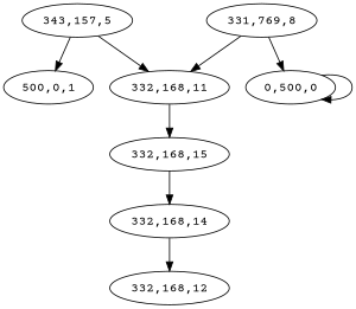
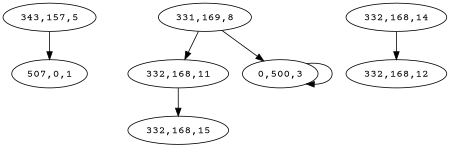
  digraph {
    fontname="Courier Prime"
    node [fontname="Courier Prime"]
    edge [fontname="Courier Prime"]
    "343,157,5"
    "332,168,11"
-   "500,0,1"
+   "500,0,1" [label="507,0,1"]
    "332,168,15"
    "332,168,14"
-   "331,169,8" [label="331,769,8"]
-   "0,500,0"
+   "331,169,8"
+   "0,500,0" [label="0,500,3"]
    "332,168,12"
-   "343,157,5" -> "332,168,11"
    "343,157,5" -> "500,0,1"
    "332,168,11" -> "332,168,15"
-   "332,168,15" -> "332,168,14"
    "332,168,14" -> "332,168,12"
    "331,169,8" -> "332,168,11"
    "331,169,8" -> "0,500,0"
    "0,500,0" -> "0,500,0"
  }
